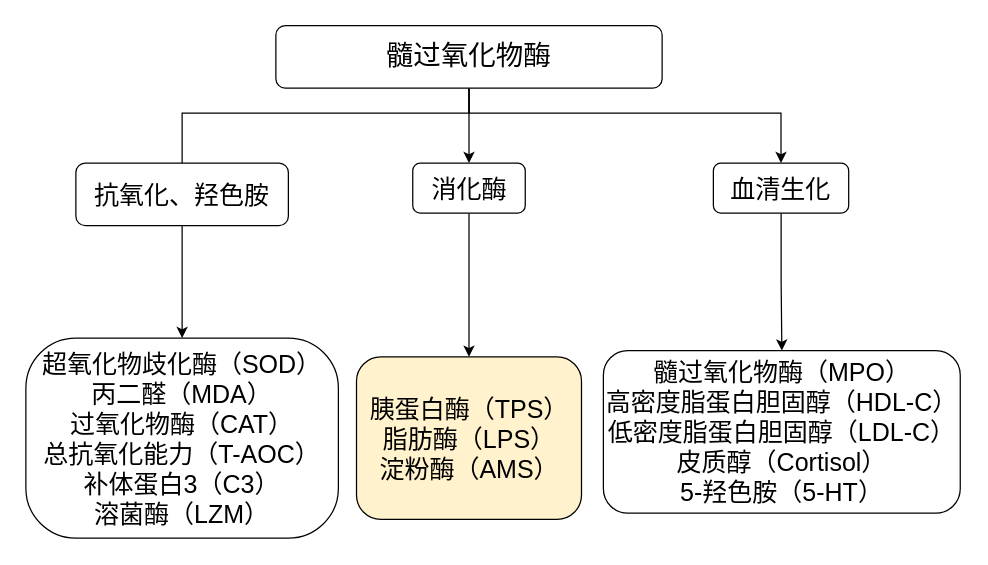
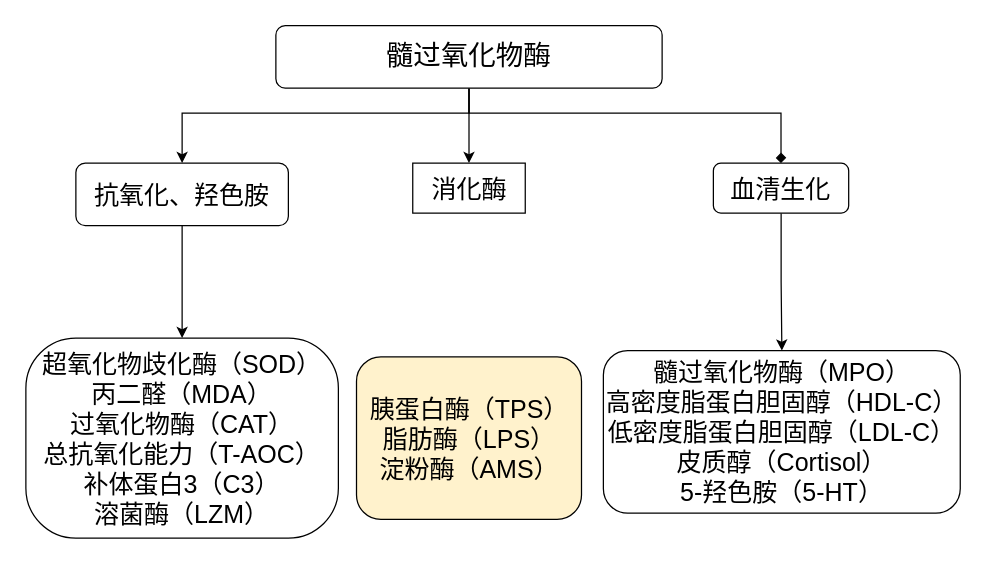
  <mxCell id="0" />
  <mxCell id="1" parent="0" />
- <mxCell id="2" style="edgeStyle=orthogonalEdgeStyle;rounded=0;orthogonalLoop=1;jettySize=auto;html=1;entryX=0.5;entryY=0;entryDx=0;entryDy=0;endArrow=none;" edge="1" parent="1" source="5" target="7"><mxGeometry relative="1" as="geometry"><Array as="points"><mxPoint x="375" y="90" /><mxPoint x="145" y="90" /></Array></mxGeometry></mxCell>
+ <mxCell id="2" style="edgeStyle=orthogonalEdgeStyle;rounded=0;orthogonalLoop=1;jettySize=auto;html=1;entryX=0.5;entryY=0;entryDx=0;entryDy=0;" edge="1" parent="1" source="5" target="7"><mxGeometry relative="1" as="geometry"><Array as="points"><mxPoint x="375" y="90" /><mxPoint x="145" y="90" /></Array></mxGeometry></mxCell>
  <mxCell id="3" style="edgeStyle=orthogonalEdgeStyle;rounded=0;orthogonalLoop=1;jettySize=auto;html=1;entryX=0.5;entryY=0;entryDx=0;entryDy=0;" edge="1" parent="1" source="5" target="9"><mxGeometry relative="1" as="geometry" /></mxCell>
- <mxCell id="4" style="edgeStyle=orthogonalEdgeStyle;rounded=0;orthogonalLoop=1;jettySize=auto;html=1;entryX=0.5;entryY=0;entryDx=0;entryDy=0;" edge="1" parent="1" source="5" target="11"><mxGeometry relative="1" as="geometry"><Array as="points"><mxPoint x="375" y="90" /><mxPoint x="624" y="90" /></Array></mxGeometry></mxCell>
+ <mxCell id="4" style="edgeStyle=orthogonalEdgeStyle;rounded=0;orthogonalLoop=1;jettySize=auto;html=1;entryX=0.5;entryY=0;entryDx=0;entryDy=0;endArrow=diamond;" edge="1" parent="1" source="5" target="11"><mxGeometry relative="1" as="geometry"><Array as="points"><mxPoint x="375" y="90" /><mxPoint x="624" y="90" /></Array></mxGeometry></mxCell>
  <mxCell id="5" value="髓过氧化物酶" style="rounded=1;whiteSpace=wrap;html=1;fontSize=22;" vertex="1" parent="1"><mxGeometry x="220" y="20" width="309" height="50" as="geometry" /></mxCell>
  <mxCell id="6" style="edgeStyle=orthogonalEdgeStyle;rounded=0;orthogonalLoop=1;jettySize=auto;html=1;entryX=0.5;entryY=0;entryDx=0;entryDy=0;fontSize=20;" edge="1" parent="1" source="7" target="12"><mxGeometry relative="1" as="geometry" /></mxCell>
  <mxCell id="7" value="抗氧化、羟色胺" style="rounded=1;whiteSpace=wrap;html=1;fontSize=20;align=center;" vertex="1" parent="1"><mxGeometry x="60" y="130" width="170" height="50" as="geometry" /></mxCell>
- <mxCell id="8" style="edgeStyle=orthogonalEdgeStyle;rounded=0;orthogonalLoop=1;jettySize=auto;html=1;fontSize=20;" edge="1" parent="1" source="9" target="13"><mxGeometry relative="1" as="geometry" /></mxCell>
- <mxCell id="9" value="消化酶" style="rounded=1;whiteSpace=wrap;html=1;fontSize=20;align=center;" vertex="1" parent="1"><mxGeometry x="329.5" y="130" width="90" height="40" as="geometry" /></mxCell>
+ <mxCell id="9" value="消化酶" style="whiteSpace=wrap;html=1;fontSize=20;align=center;rounded=0;" vertex="1" parent="1"><mxGeometry x="329.5" y="130" width="90" height="40" as="geometry" /></mxCell>
  <mxCell id="10" style="edgeStyle=orthogonalEdgeStyle;rounded=0;orthogonalLoop=1;jettySize=auto;html=1;fontSize=20;" edge="1" parent="1" source="11" target="14"><mxGeometry relative="1" as="geometry" /></mxCell>
  <mxCell id="11" value="血清生化" style="rounded=1;whiteSpace=wrap;html=1;fontSize=20;align=center;" vertex="1" parent="1"><mxGeometry x="570" y="130" width="108.25" height="40" as="geometry" /></mxCell>
  <mxCell id="12" value="超氧化物歧化酶（SOD）&lt;br&gt;丙二醛（MDA）&lt;br&gt;过氧化物酶（CAT）&lt;br&gt;总抗氧化能力（T-AOC）&lt;br&gt;补体蛋白3（C3）&lt;br&gt;溶菌酶（LZM）" style="rounded=1;whiteSpace=wrap;html=1;fontSize=20;align=center;arcSize=25;" vertex="1" parent="1"><mxGeometry x="20" y="270" width="250" height="160" as="geometry" /></mxCell>
  <mxCell id="13" value="胰蛋白酶（TPS）&lt;br&gt;脂肪酶（LPS）&lt;br&gt;淀粉酶（AMS）" style="rounded=1;whiteSpace=wrap;html=1;fontSize=20;align=center;fillColor=#fff2cc;" vertex="1" parent="1"><mxGeometry x="284.5" y="285" width="180" height="130" as="geometry" /></mxCell>
  <mxCell id="14" value="髓过氧化物酶（MPO）&lt;br&gt;高密度脂蛋白胆固醇（HDL-C）&lt;br&gt;低密度脂蛋白胆固醇（LDL-C）&lt;br&gt;皮质醇（Cortisol）&lt;br&gt;5-羟色胺（5-HT）" style="rounded=1;whiteSpace=wrap;html=1;fontSize=20;align=center;" vertex="1" parent="1"><mxGeometry x="482" y="280" width="285.5" height="130" as="geometry" /></mxCell>
